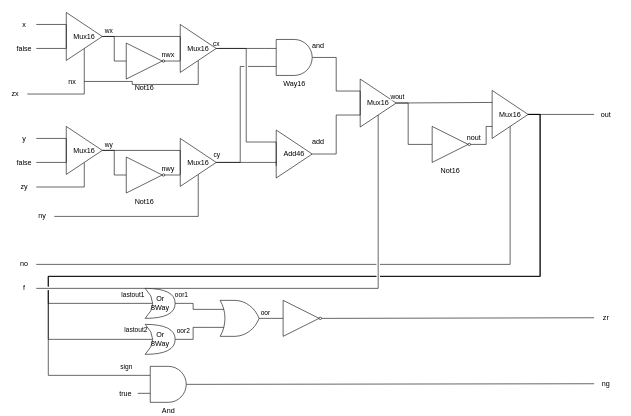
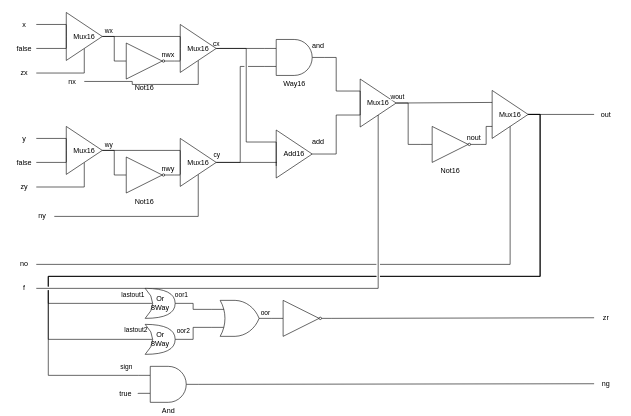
  <mxCell id="0" />
  <mxCell id="1" parent="0" />
  <mxCell id="2" style="rounded=0;orthogonalLoop=1;jettySize=auto;html=1;exitX=1;exitY=0.5;exitDx=0;exitDy=0;entryX=0.5;entryY=1;entryDx=0;entryDy=0;endArrow=none;endFill=0;edgeStyle=orthogonalEdgeStyle;" parent="1" source="3" target="59" edge="1"><mxGeometry relative="1" as="geometry"><mxPoint x="90" y="80" as="targetPoint" /></mxGeometry></mxCell>
- <mxCell id="3" value="zx" style="text;html=1;strokeColor=none;fillColor=none;align=center;verticalAlign=middle;whiteSpace=wrap;rounded=0;" parent="1" vertex="1"><mxGeometry x="5" y="146" width="40" height="20" as="geometry" /></mxCell>
+ <mxCell id="3" value="zx" style="text;html=1;strokeColor=none;fillColor=none;align=center;verticalAlign=middle;whiteSpace=wrap;rounded=0;" parent="1" vertex="1"><mxGeometry x="20" y="111" width="40" height="20" as="geometry" /></mxCell>
  <mxCell id="4" style="edgeStyle=orthogonalEdgeStyle;rounded=0;orthogonalLoop=1;jettySize=auto;html=1;exitX=1;exitY=0.5;exitDx=0;exitDy=0;entryX=0;entryY=0.25;entryDx=0;entryDy=0;endArrow=none;endFill=0;" parent="1" source="5" target="59" edge="1"><mxGeometry relative="1" as="geometry"><mxPoint x="254" y="135" as="targetPoint" /></mxGeometry></mxCell>
  <mxCell id="5" value="x" style="text;html=1;strokeColor=none;fillColor=none;align=center;verticalAlign=middle;whiteSpace=wrap;rounded=0;" parent="1" vertex="1"><mxGeometry x="20" y="30" width="40" height="20" as="geometry" /></mxCell>
  <mxCell id="6" style="edgeStyle=elbowEdgeStyle;rounded=0;orthogonalLoop=1;jettySize=auto;html=1;exitX=1;exitY=0.5;exitDx=0;exitDy=0;entryX=0;entryY=0.75;entryDx=0;entryDy=0;endArrow=none;endFill=0;elbow=vertical;" parent="1" source="10" target="57" edge="1"><mxGeometry relative="1" as="geometry" /></mxCell>
  <mxCell id="7" style="edgeStyle=orthogonalEdgeStyle;rounded=0;orthogonalLoop=1;jettySize=auto;html=1;exitX=1;exitY=0.5;exitDx=0;exitDy=0;entryX=0.5;entryY=1;entryDx=0;entryDy=0;endArrow=none;endFill=0;" parent="1" source="8" target="57" edge="1"><mxGeometry relative="1" as="geometry" /></mxCell>
  <mxCell id="8" value="nx" style="text;html=1;strokeColor=none;fillColor=none;align=center;verticalAlign=middle;whiteSpace=wrap;rounded=0;" parent="1" vertex="1"><mxGeometry x="100" y="125" width="40" height="20" as="geometry" /></mxCell>
  <mxCell id="9" value="" style="group" parent="1" vertex="1" connectable="0"><mxGeometry x="190" y="71" width="110" height="60" as="geometry" /></mxCell>
  <mxCell id="10" value="Not16" style="verticalLabelPosition=bottom;shadow=0;dashed=0;align=center;html=1;verticalAlign=top;shape=mxgraph.electrical.logic_gates.buffer2;negating=1;" parent="9" vertex="1"><mxGeometry width="100" height="60" as="geometry" /></mxCell>
  <mxCell id="11" value="nwx" style="text;html=1;strokeColor=none;fillColor=none;align=center;verticalAlign=middle;whiteSpace=wrap;rounded=0;" parent="9" vertex="1"><mxGeometry x="70" y="9" width="40" height="20" as="geometry" /></mxCell>
  <mxCell id="12" style="edgeStyle=orthogonalEdgeStyle;rounded=0;orthogonalLoop=1;jettySize=auto;html=1;exitX=1;exitY=0.5;exitDx=0;exitDy=0;entryX=0;entryY=0.75;entryDx=0;entryDy=0;endArrow=none;endFill=0;" parent="1" source="13" target="59" edge="1"><mxGeometry relative="1" as="geometry" /></mxCell>
  <mxCell id="13" value="false" style="text;html=1;strokeColor=none;fillColor=none;align=center;verticalAlign=middle;whiteSpace=wrap;rounded=0;" parent="1" vertex="1"><mxGeometry x="20" y="70" width="40" height="20" as="geometry" /></mxCell>
  <mxCell id="14" style="edgeStyle=orthogonalEdgeStyle;rounded=0;orthogonalLoop=1;jettySize=auto;html=1;exitX=1;exitY=0.5;exitDx=0;exitDy=0;entryX=0;entryY=0.25;entryDx=0;entryDy=0;endArrow=none;endFill=0;" parent="1" source="59" target="57" edge="1"><mxGeometry relative="1" as="geometry" /></mxCell>
  <mxCell id="15" style="edgeStyle=orthogonalEdgeStyle;rounded=0;orthogonalLoop=1;jettySize=auto;html=1;exitX=0;exitY=0.5;exitDx=0;exitDy=0;entryX=1;entryY=0.5;entryDx=0;entryDy=0;endArrow=none;endFill=0;" parent="1" source="10" target="59" edge="1"><mxGeometry relative="1" as="geometry"><Array as="points"><mxPoint x="190" y="60" /></Array></mxGeometry></mxCell>
  <mxCell id="16" value="wx" style="edgeLabel;html=1;align=center;verticalAlign=middle;resizable=0;points=[];" parent="15" vertex="1" connectable="0"><mxGeometry x="0.343" y="4" relative="1" as="geometry"><mxPoint x="-9.82" y="-14" as="offset" /></mxGeometry></mxCell>
  <mxCell id="17" style="rounded=0;orthogonalLoop=1;jettySize=auto;html=1;exitX=1;exitY=0.5;exitDx=0;exitDy=0;entryX=0.5;entryY=1;entryDx=0;entryDy=0;endArrow=none;endFill=0;edgeStyle=orthogonalEdgeStyle;" parent="1" source="18" target="61" edge="1"><mxGeometry relative="1" as="geometry"><mxPoint x="90" y="270" as="targetPoint" /></mxGeometry></mxCell>
  <mxCell id="18" value="zy" style="text;html=1;strokeColor=none;fillColor=none;align=center;verticalAlign=middle;whiteSpace=wrap;rounded=0;" parent="1" vertex="1"><mxGeometry x="20" y="301" width="40" height="20" as="geometry" /></mxCell>
  <mxCell id="19" style="edgeStyle=orthogonalEdgeStyle;rounded=0;orthogonalLoop=1;jettySize=auto;html=1;exitX=1;exitY=0.5;exitDx=0;exitDy=0;entryX=0;entryY=0.25;entryDx=0;entryDy=0;endArrow=none;endFill=0;" parent="1" source="20" target="61" edge="1"><mxGeometry relative="1" as="geometry"><mxPoint x="254" y="325" as="targetPoint" /></mxGeometry></mxCell>
  <mxCell id="20" value="y" style="text;html=1;strokeColor=none;fillColor=none;align=center;verticalAlign=middle;whiteSpace=wrap;rounded=0;" parent="1" vertex="1"><mxGeometry x="20" y="220" width="40" height="20" as="geometry" /></mxCell>
  <mxCell id="21" style="edgeStyle=elbowEdgeStyle;rounded=0;orthogonalLoop=1;jettySize=auto;html=1;exitX=1;exitY=0.5;exitDx=0;exitDy=0;entryX=0;entryY=0.75;entryDx=0;entryDy=0;endArrow=none;endFill=0;elbow=vertical;" parent="1" source="25" target="55" edge="1"><mxGeometry relative="1" as="geometry" /></mxCell>
  <mxCell id="22" style="edgeStyle=orthogonalEdgeStyle;rounded=0;orthogonalLoop=1;jettySize=auto;html=1;exitX=1;exitY=0.5;exitDx=0;exitDy=0;entryX=0.5;entryY=1;entryDx=0;entryDy=0;endArrow=none;endFill=0;" parent="1" source="23" target="55" edge="1"><mxGeometry relative="1" as="geometry" /></mxCell>
  <mxCell id="23" value="ny" style="text;html=1;strokeColor=none;fillColor=none;align=center;verticalAlign=middle;whiteSpace=wrap;rounded=0;" parent="1" vertex="1"><mxGeometry x="50" y="350" width="40" height="20" as="geometry" /></mxCell>
  <mxCell id="24" value="" style="group" parent="1" vertex="1" connectable="0"><mxGeometry x="190" y="261" width="110" height="60" as="geometry" /></mxCell>
  <mxCell id="25" value="Not16" style="verticalLabelPosition=bottom;shadow=0;dashed=0;align=center;html=1;verticalAlign=top;shape=mxgraph.electrical.logic_gates.buffer2;negating=1;" parent="24" vertex="1"><mxGeometry width="100" height="60" as="geometry" /></mxCell>
  <mxCell id="26" value="nwy" style="text;html=1;strokeColor=none;fillColor=none;align=center;verticalAlign=middle;whiteSpace=wrap;rounded=0;" parent="24" vertex="1"><mxGeometry x="70" y="9" width="40" height="20" as="geometry" /></mxCell>
  <mxCell id="27" style="edgeStyle=orthogonalEdgeStyle;rounded=0;orthogonalLoop=1;jettySize=auto;html=1;exitX=1;exitY=0.5;exitDx=0;exitDy=0;entryX=0;entryY=0.75;entryDx=0;entryDy=0;endArrow=none;endFill=0;" parent="1" source="28" target="61" edge="1"><mxGeometry relative="1" as="geometry" /></mxCell>
  <mxCell id="28" value="false" style="text;html=1;strokeColor=none;fillColor=none;align=center;verticalAlign=middle;whiteSpace=wrap;rounded=0;" parent="1" vertex="1"><mxGeometry x="20" y="260" width="40" height="20" as="geometry" /></mxCell>
  <mxCell id="29" style="edgeStyle=orthogonalEdgeStyle;rounded=0;orthogonalLoop=1;jettySize=auto;html=1;exitX=1;exitY=0.5;exitDx=0;exitDy=0;entryX=0;entryY=0.25;entryDx=0;entryDy=0;endArrow=none;endFill=0;" parent="1" source="61" target="55" edge="1"><mxGeometry relative="1" as="geometry" /></mxCell>
  <mxCell id="30" style="edgeStyle=orthogonalEdgeStyle;rounded=0;orthogonalLoop=1;jettySize=auto;html=1;exitX=0;exitY=0.5;exitDx=0;exitDy=0;entryX=1;entryY=0.5;entryDx=0;entryDy=0;endArrow=none;endFill=0;" parent="1" source="25" target="61" edge="1"><mxGeometry relative="1" as="geometry"><Array as="points"><mxPoint x="190" y="250" /></Array></mxGeometry></mxCell>
  <mxCell id="31" value="wy" style="edgeLabel;html=1;align=center;verticalAlign=middle;resizable=0;points=[];" parent="30" vertex="1" connectable="0"><mxGeometry x="0.343" y="3" relative="1" as="geometry"><mxPoint x="-9.82" y="-13" as="offset" /></mxGeometry></mxCell>
  <mxCell id="32" value="" style="group" parent="1" vertex="1" connectable="0"><mxGeometry x="460" y="216" width="90" height="80" as="geometry" /></mxCell>
- <mxCell id="33" value="Add46" style="triangle;whiteSpace=wrap;html=1;" parent="32" vertex="1"><mxGeometry width="60" height="80" as="geometry" /></mxCell>
+ <mxCell id="33" value="Add16" style="triangle;whiteSpace=wrap;html=1;" parent="32" vertex="1"><mxGeometry width="60" height="80" as="geometry" /></mxCell>
  <mxCell id="34" value="add" style="text;html=1;strokeColor=none;fillColor=none;align=center;verticalAlign=middle;whiteSpace=wrap;rounded=0;" parent="32" vertex="1"><mxGeometry x="50" y="10" width="40" height="20" as="geometry" /></mxCell>
  <mxCell id="35" style="edgeStyle=elbowEdgeStyle;rounded=0;orthogonalLoop=1;jettySize=auto;html=1;exitX=0;exitY=0.25;exitDx=0;exitDy=0;entryX=0;entryY=0.75;entryDx=0;entryDy=0;endArrow=none;endFill=0;" parent="32" source="33" target="33" edge="1"><mxGeometry relative="1" as="geometry" /></mxCell>
  <mxCell id="36" value="" style="group" parent="1" vertex="1" connectable="0"><mxGeometry x="440" y="65" width="110" height="60" as="geometry" /></mxCell>
  <mxCell id="37" value="Way16" style="verticalLabelPosition=bottom;shadow=0;dashed=0;align=center;html=1;verticalAlign=top;shape=mxgraph.electrical.logic_gates.logic_gate;operation=and;" parent="36" vertex="1"><mxGeometry width="100" height="60" as="geometry" /></mxCell>
  <mxCell id="38" value="and" style="text;html=1;strokeColor=none;fillColor=none;align=center;verticalAlign=middle;whiteSpace=wrap;rounded=0;" parent="36" vertex="1"><mxGeometry x="70" width="40" height="20" as="geometry" /></mxCell>
  <mxCell id="39" style="edgeStyle=orthogonalEdgeStyle;rounded=0;orthogonalLoop=1;jettySize=auto;html=1;exitX=1;exitY=0.5;exitDx=0;exitDy=0;entryX=0;entryY=0.25;entryDx=0;entryDy=0;endArrow=none;endFill=0;" parent="1" source="57" target="33" edge="1"><mxGeometry relative="1" as="geometry" /></mxCell>
  <mxCell id="40" style="edgeStyle=orthogonalEdgeStyle;rounded=0;orthogonalLoop=1;jettySize=auto;html=1;exitX=1;exitY=0.5;exitDx=0;exitDy=0;entryX=0;entryY=0.25;entryDx=0;entryDy=0;entryPerimeter=0;endArrow=none;endFill=0;" parent="1" source="57" target="37" edge="1"><mxGeometry relative="1" as="geometry" /></mxCell>
  <mxCell id="41" value="cx" style="edgeLabel;html=1;align=center;verticalAlign=middle;resizable=0;points=[];" parent="40" vertex="1" connectable="0"><mxGeometry x="-0.75" relative="1" as="geometry"><mxPoint x="-10.59" y="-9" as="offset" /></mxGeometry></mxCell>
  <mxCell id="42" style="edgeStyle=orthogonalEdgeStyle;rounded=0;orthogonalLoop=1;jettySize=auto;html=1;exitX=1;exitY=0.5;exitDx=0;exitDy=0;entryX=0.017;entryY=0.675;entryDx=0;entryDy=0;entryPerimeter=0;endArrow=none;endFill=0;jumpStyle=gap;" parent="1" source="55" target="33" edge="1"><mxGeometry relative="1" as="geometry" /></mxCell>
  <mxCell id="43" style="edgeStyle=orthogonalEdgeStyle;rounded=0;orthogonalLoop=1;jettySize=auto;html=1;exitX=1;exitY=0.5;exitDx=0;exitDy=0;entryX=0;entryY=0.75;entryDx=0;entryDy=0;entryPerimeter=0;endArrow=none;endFill=0;jumpStyle=gap;" parent="1" source="55" target="37" edge="1"><mxGeometry relative="1" as="geometry" /></mxCell>
  <mxCell id="44" value="cy" style="edgeLabel;html=1;align=center;verticalAlign=middle;resizable=0;points=[];" parent="43" vertex="1" connectable="0"><mxGeometry x="-0.742" relative="1" as="geometry"><mxPoint x="-30.59" y="-14" as="offset" /></mxGeometry></mxCell>
  <mxCell id="45" value="" style="group" parent="1" vertex="1" connectable="0"><mxGeometry x="600" y="131" width="90" height="80" as="geometry" /></mxCell>
  <mxCell id="46" value="Mux16" style="triangle;whiteSpace=wrap;html=1;" parent="45" vertex="1"><mxGeometry width="60" height="80" as="geometry" /></mxCell>
  <mxCell id="47" style="edgeStyle=elbowEdgeStyle;rounded=0;orthogonalLoop=1;jettySize=auto;html=1;exitX=0;exitY=0.25;exitDx=0;exitDy=0;entryX=0;entryY=0.75;entryDx=0;entryDy=0;endArrow=none;endFill=0;" parent="45" source="46" target="46" edge="1"><mxGeometry relative="1" as="geometry" /></mxCell>
  <mxCell id="48" style="edgeStyle=orthogonalEdgeStyle;rounded=0;jumpStyle=gap;orthogonalLoop=1;jettySize=auto;html=1;exitX=1;exitY=0.5;exitDx=0;exitDy=0;entryX=0;entryY=0.75;entryDx=0;entryDy=0;endArrow=none;endFill=0;" parent="1" source="33" target="46" edge="1"><mxGeometry relative="1" as="geometry" /></mxCell>
  <mxCell id="49" style="edgeStyle=orthogonalEdgeStyle;rounded=0;jumpStyle=gap;orthogonalLoop=1;jettySize=auto;html=1;exitX=1;exitY=0.5;exitDx=0;exitDy=0;exitPerimeter=0;endArrow=none;endFill=0;entryX=0;entryY=0.25;entryDx=0;entryDy=0;" parent="1" source="37" target="46" edge="1"><mxGeometry relative="1" as="geometry"><mxPoint x="650" y="95" as="targetPoint" /><Array as="points"><mxPoint x="560" y="95" /><mxPoint x="560" y="151" /></Array></mxGeometry></mxCell>
  <mxCell id="50" style="edgeStyle=orthogonalEdgeStyle;rounded=0;jumpStyle=gap;orthogonalLoop=1;jettySize=auto;html=1;exitX=1;exitY=0.5;exitDx=0;exitDy=0;entryX=0.5;entryY=1;entryDx=0;entryDy=0;endArrow=none;endFill=0;" parent="1" source="51" target="46" edge="1"><mxGeometry relative="1" as="geometry" /></mxCell>
  <mxCell id="51" value="f" style="text;html=1;strokeColor=none;fillColor=none;align=center;verticalAlign=middle;whiteSpace=wrap;rounded=0;" parent="1" vertex="1"><mxGeometry x="20" y="470" width="40" height="20" as="geometry" /></mxCell>
  <mxCell id="52" value="" style="group" parent="1" vertex="1" connectable="0"><mxGeometry x="700" y="210" width="110" height="60" as="geometry" /></mxCell>
  <mxCell id="53" value="Not16" style="verticalLabelPosition=bottom;shadow=0;dashed=0;align=center;html=1;verticalAlign=top;shape=mxgraph.electrical.logic_gates.buffer2;negating=1;" parent="52" vertex="1"><mxGeometry width="100" height="60" as="geometry" /></mxCell>
  <mxCell id="54" value="nout" style="text;html=1;strokeColor=none;fillColor=none;align=center;verticalAlign=middle;whiteSpace=wrap;rounded=0;" parent="52" vertex="1"><mxGeometry x="70" y="9" width="40" height="20" as="geometry" /></mxCell>
  <mxCell id="55" value="Mux16" style="triangle;whiteSpace=wrap;html=1;" parent="1" vertex="1"><mxGeometry x="300" y="230" width="60" height="80" as="geometry" /></mxCell>
  <mxCell id="56" style="edgeStyle=elbowEdgeStyle;rounded=0;orthogonalLoop=1;jettySize=auto;html=1;exitX=0;exitY=0.25;exitDx=0;exitDy=0;entryX=0;entryY=0.75;entryDx=0;entryDy=0;endArrow=none;endFill=0;" parent="1" source="55" target="55" edge="1"><mxGeometry relative="1" as="geometry" /></mxCell>
  <mxCell id="57" value="Mux16" style="triangle;whiteSpace=wrap;html=1;" parent="1" vertex="1"><mxGeometry x="300" y="40" width="60" height="80" as="geometry" /></mxCell>
  <mxCell id="58" style="edgeStyle=elbowEdgeStyle;rounded=0;orthogonalLoop=1;jettySize=auto;html=1;exitX=0;exitY=0.25;exitDx=0;exitDy=0;entryX=0;entryY=0.75;entryDx=0;entryDy=0;endArrow=none;endFill=0;" parent="1" source="57" target="57" edge="1"><mxGeometry relative="1" as="geometry" /></mxCell>
  <mxCell id="59" value="Mux16" style="triangle;whiteSpace=wrap;html=1;" parent="1" vertex="1"><mxGeometry x="110" y="20" width="60" height="80" as="geometry" /></mxCell>
  <mxCell id="60" style="edgeStyle=elbowEdgeStyle;rounded=0;orthogonalLoop=1;jettySize=auto;html=1;exitX=0;exitY=0.25;exitDx=0;exitDy=0;entryX=0;entryY=0.75;entryDx=0;entryDy=0;endArrow=none;endFill=0;" parent="1" source="59" target="59" edge="1"><mxGeometry relative="1" as="geometry" /></mxCell>
  <mxCell id="61" value="Mux16" style="triangle;whiteSpace=wrap;html=1;" parent="1" vertex="1"><mxGeometry x="110" y="210" width="60" height="80" as="geometry" /></mxCell>
  <mxCell id="62" style="edgeStyle=elbowEdgeStyle;rounded=0;orthogonalLoop=1;jettySize=auto;html=1;exitX=0;exitY=0.25;exitDx=0;exitDy=0;entryX=0;entryY=0.75;entryDx=0;entryDy=0;endArrow=none;endFill=0;" parent="1" source="61" target="61" edge="1"><mxGeometry relative="1" as="geometry" /></mxCell>
  <mxCell id="63" style="edgeStyle=orthogonalEdgeStyle;rounded=0;jumpStyle=gap;orthogonalLoop=1;jettySize=auto;html=1;exitX=1;exitY=0.5;exitDx=0;exitDy=0;entryX=0;entryY=0.5;entryDx=0;entryDy=0;endArrow=none;endFill=0;" parent="1" source="46" target="53" edge="1"><mxGeometry relative="1" as="geometry" /></mxCell>
  <mxCell id="64" value="wout" style="edgeLabel;html=1;align=center;verticalAlign=middle;resizable=0;points=[];" parent="63" vertex="1" connectable="0"><mxGeometry x="-0.98" y="1" relative="1" as="geometry"><mxPoint y="-10.01" as="offset" /></mxGeometry></mxCell>
  <mxCell id="65" style="edgeStyle=orthogonalEdgeStyle;rounded=0;jumpStyle=gap;orthogonalLoop=1;jettySize=auto;html=1;exitX=1;exitY=0.5;exitDx=0;exitDy=0;entryX=0;entryY=0.5;entryDx=0;entryDy=0;endArrow=none;endFill=0;" parent="1" source="72" target="77" edge="1"><mxGeometry relative="1" as="geometry" /></mxCell>
  <mxCell id="66" style="edgeStyle=orthogonalEdgeStyle;rounded=0;jumpStyle=gap;orthogonalLoop=1;jettySize=auto;html=1;exitX=1;exitY=0.5;exitDx=0;exitDy=0;entryX=0.25;entryY=0.5;entryDx=0;entryDy=0;entryPerimeter=0;endArrow=none;endFill=0;" parent="1" source="72" target="81" edge="1"><mxGeometry relative="1" as="geometry"><Array as="points"><mxPoint x="900" y="190" /><mxPoint x="900" y="460" /><mxPoint x="80" y="460" /><mxPoint x="80" y="505" /></Array></mxGeometry></mxCell>
  <mxCell id="67" value="lastout1" style="edgeLabel;html=1;align=center;verticalAlign=middle;resizable=0;points=[];" parent="66" vertex="1" connectable="0"><mxGeometry x="0.526" y="1" relative="1" as="geometry"><mxPoint x="44.24" y="29" as="offset" /></mxGeometry></mxCell>
  <mxCell id="68" style="edgeStyle=orthogonalEdgeStyle;rounded=0;jumpStyle=gap;orthogonalLoop=1;jettySize=auto;html=1;exitX=1;exitY=0.5;exitDx=0;exitDy=0;endArrow=none;endFill=0;entryX=0.25;entryY=0.5;entryDx=0;entryDy=0;entryPerimeter=0;" parent="1" source="72" target="84" edge="1"><mxGeometry relative="1" as="geometry"><mxPoint x="710" y="570" as="targetPoint" /><Array as="points"><mxPoint x="900" y="190" /><mxPoint x="900" y="460" /><mxPoint x="80" y="460" /><mxPoint x="80" y="565" /></Array></mxGeometry></mxCell>
  <mxCell id="69" value="lastout2" style="edgeLabel;html=1;align=center;verticalAlign=middle;resizable=0;points=[];" parent="68" vertex="1" connectable="0"><mxGeometry x="0.816" relative="1" as="geometry"><mxPoint x="99.53" y="-15.04" as="offset" /></mxGeometry></mxCell>
  <mxCell id="70" style="edgeStyle=orthogonalEdgeStyle;rounded=0;jumpStyle=gap;orthogonalLoop=1;jettySize=auto;html=1;exitX=1;exitY=0.5;exitDx=0;exitDy=0;entryX=0;entryY=0.25;entryDx=0;entryDy=0;entryPerimeter=0;endArrow=none;endFill=0;" parent="1" source="72" target="91" edge="1"><mxGeometry relative="1" as="geometry"><Array as="points"><mxPoint x="900" y="190" /><mxPoint x="900" y="460" /><mxPoint x="80" y="460" /><mxPoint x="80" y="625" /></Array></mxGeometry></mxCell>
  <mxCell id="71" value="sign" style="edgeLabel;html=1;align=center;verticalAlign=middle;resizable=0;points=[];" parent="70" vertex="1" connectable="0"><mxGeometry x="0.988" relative="1" as="geometry"><mxPoint x="-11.31" y="-15" as="offset" /></mxGeometry></mxCell>
  <mxCell id="72" value="Mux16" style="triangle;whiteSpace=wrap;html=1;" parent="1" vertex="1"><mxGeometry x="820" y="150" width="60" height="80" as="geometry" /></mxCell>
  <mxCell id="73" style="edgeStyle=orthogonalEdgeStyle;rounded=0;jumpStyle=gap;orthogonalLoop=1;jettySize=auto;html=1;exitX=1;exitY=0.5;exitDx=0;exitDy=0;entryX=0;entryY=0.75;entryDx=0;entryDy=0;endArrow=none;endFill=0;" parent="1" source="53" target="72" edge="1"><mxGeometry relative="1" as="geometry"><Array as="points"><mxPoint x="810" y="240" /><mxPoint x="810" y="210" /></Array></mxGeometry></mxCell>
  <mxCell id="74" style="edgeStyle=orthogonalEdgeStyle;rounded=0;jumpStyle=gap;orthogonalLoop=1;jettySize=auto;html=1;exitX=1;exitY=0.5;exitDx=0;exitDy=0;entryX=0;entryY=0.25;entryDx=0;entryDy=0;endArrow=none;endFill=0;" parent="1" source="46" target="72" edge="1"><mxGeometry relative="1" as="geometry" /></mxCell>
  <mxCell id="75" style="edgeStyle=orthogonalEdgeStyle;rounded=0;jumpStyle=gap;orthogonalLoop=1;jettySize=auto;html=1;exitX=1;exitY=0.5;exitDx=0;exitDy=0;endArrow=none;endFill=0;" parent="1" source="76" target="72" edge="1"><mxGeometry relative="1" as="geometry" /></mxCell>
  <mxCell id="76" value="no" style="text;html=1;strokeColor=none;fillColor=none;align=center;verticalAlign=middle;whiteSpace=wrap;rounded=0;" parent="1" vertex="1"><mxGeometry x="20" y="430" width="40" height="20" as="geometry" /></mxCell>
  <mxCell id="77" value="out" style="text;html=1;strokeColor=none;fillColor=none;align=center;verticalAlign=middle;whiteSpace=wrap;rounded=0;" parent="1" vertex="1"><mxGeometry x="990" y="180" width="40" height="20" as="geometry" /></mxCell>
  <mxCell id="78" value="zr" style="text;html=1;strokeColor=none;fillColor=none;align=center;verticalAlign=middle;whiteSpace=wrap;rounded=0;" parent="1" vertex="1"><mxGeometry x="990" y="519" width="40" height="20" as="geometry" /></mxCell>
  <mxCell id="79" style="edgeStyle=orthogonalEdgeStyle;rounded=0;jumpStyle=gap;orthogonalLoop=1;jettySize=auto;html=1;exitX=1;exitY=0.5;exitDx=0;exitDy=0;exitPerimeter=0;entryX=0;entryY=0.25;entryDx=0;entryDy=0;entryPerimeter=0;endArrow=none;endFill=0;" parent="1" source="81" target="87" edge="1"><mxGeometry relative="1" as="geometry" /></mxCell>
  <mxCell id="80" value="oor1" style="edgeLabel;html=1;align=center;verticalAlign=middle;resizable=0;points=[];" parent="79" vertex="1" connectable="0"><mxGeometry x="-0.283" y="-1" relative="1" as="geometry"><mxPoint x="-14.7" y="-16" as="offset" /></mxGeometry></mxCell>
  <mxCell id="81" value="Or&lt;br&gt;8Way" style="shape=xor;whiteSpace=wrap;html=1;" parent="1" vertex="1"><mxGeometry x="241.52" y="480" width="50" height="50" as="geometry" /></mxCell>
  <mxCell id="82" style="edgeStyle=orthogonalEdgeStyle;rounded=0;jumpStyle=gap;orthogonalLoop=1;jettySize=auto;html=1;exitX=1;exitY=0.5;exitDx=0;exitDy=0;exitPerimeter=0;entryX=0;entryY=0.75;entryDx=0;entryDy=0;entryPerimeter=0;endArrow=none;endFill=0;" parent="1" source="84" target="87" edge="1"><mxGeometry relative="1" as="geometry" /></mxCell>
  <mxCell id="83" value="oor2" style="edgeLabel;html=1;align=center;verticalAlign=middle;resizable=0;points=[];" parent="82" vertex="1" connectable="0"><mxGeometry x="-0.401" relative="1" as="geometry"><mxPoint x="-10.95" y="-15" as="offset" /></mxGeometry></mxCell>
  <mxCell id="84" value="Or&lt;br&gt;8Way" style="shape=xor;whiteSpace=wrap;html=1;" parent="1" vertex="1"><mxGeometry x="241.52" y="540" width="50" height="50" as="geometry" /></mxCell>
  <mxCell id="85" style="edgeStyle=orthogonalEdgeStyle;rounded=0;jumpStyle=gap;orthogonalLoop=1;jettySize=auto;html=1;exitX=1;exitY=0.5;exitDx=0;exitDy=0;exitPerimeter=0;entryX=0;entryY=0.5;entryDx=0;entryDy=0;endArrow=none;endFill=0;" parent="1" source="87" target="89" edge="1"><mxGeometry relative="1" as="geometry" /></mxCell>
  <mxCell id="86" value="oor" style="edgeLabel;html=1;align=center;verticalAlign=middle;resizable=0;points=[];" parent="85" vertex="1" connectable="0"><mxGeometry x="-0.716" relative="1" as="geometry"><mxPoint x="-10" y="-10" as="offset" /></mxGeometry></mxCell>
  <mxCell id="87" value="" style="verticalLabelPosition=bottom;shadow=0;dashed=0;align=center;html=1;verticalAlign=top;shape=mxgraph.electrical.logic_gates.logic_gate;operation=or;" parent="1" vertex="1"><mxGeometry x="351.52" y="500" width="100" height="60" as="geometry" /></mxCell>
  <mxCell id="88" style="edgeStyle=orthogonalEdgeStyle;rounded=0;jumpStyle=gap;orthogonalLoop=1;jettySize=auto;html=1;exitX=1;exitY=0.5;exitDx=0;exitDy=0;entryX=0;entryY=0.5;entryDx=0;entryDy=0;endArrow=none;endFill=0;" parent="1" source="89" target="78" edge="1"><mxGeometry relative="1" as="geometry" /></mxCell>
  <mxCell id="89" value="" style="verticalLabelPosition=bottom;shadow=0;dashed=0;align=center;html=1;verticalAlign=top;shape=mxgraph.electrical.logic_gates.buffer2;negating=1;" parent="1" vertex="1"><mxGeometry x="451.52" y="500" width="100" height="60" as="geometry" /></mxCell>
  <mxCell id="90" style="edgeStyle=orthogonalEdgeStyle;rounded=0;jumpStyle=gap;orthogonalLoop=1;jettySize=auto;html=1;exitX=1;exitY=0.5;exitDx=0;exitDy=0;exitPerimeter=0;entryX=0;entryY=0.5;entryDx=0;entryDy=0;endArrow=none;endFill=0;" parent="1" source="91" target="94" edge="1"><mxGeometry relative="1" as="geometry" /></mxCell>
  <mxCell id="91" value="And" style="verticalLabelPosition=bottom;shadow=0;dashed=0;align=center;html=1;verticalAlign=top;shape=mxgraph.electrical.logic_gates.logic_gate;operation=and;" parent="1" vertex="1"><mxGeometry x="230" y="610" width="100" height="60" as="geometry" /></mxCell>
  <mxCell id="92" style="edgeStyle=orthogonalEdgeStyle;rounded=0;jumpStyle=gap;orthogonalLoop=1;jettySize=auto;html=1;exitX=1;exitY=0.5;exitDx=0;exitDy=0;entryX=0;entryY=0.75;entryDx=0;entryDy=0;entryPerimeter=0;endArrow=none;endFill=0;" parent="1" source="93" target="91" edge="1"><mxGeometry relative="1" as="geometry" /></mxCell>
  <mxCell id="93" value="true" style="text;html=1;strokeColor=none;fillColor=none;align=center;verticalAlign=middle;whiteSpace=wrap;rounded=0;" parent="1" vertex="1"><mxGeometry x="189" y="646" width="40" height="20" as="geometry" /></mxCell>
  <mxCell id="94" value="ng" style="text;html=1;strokeColor=none;fillColor=none;align=center;verticalAlign=middle;whiteSpace=wrap;rounded=0;" parent="1" vertex="1"><mxGeometry x="990" y="629" width="40" height="20" as="geometry" /></mxCell>
